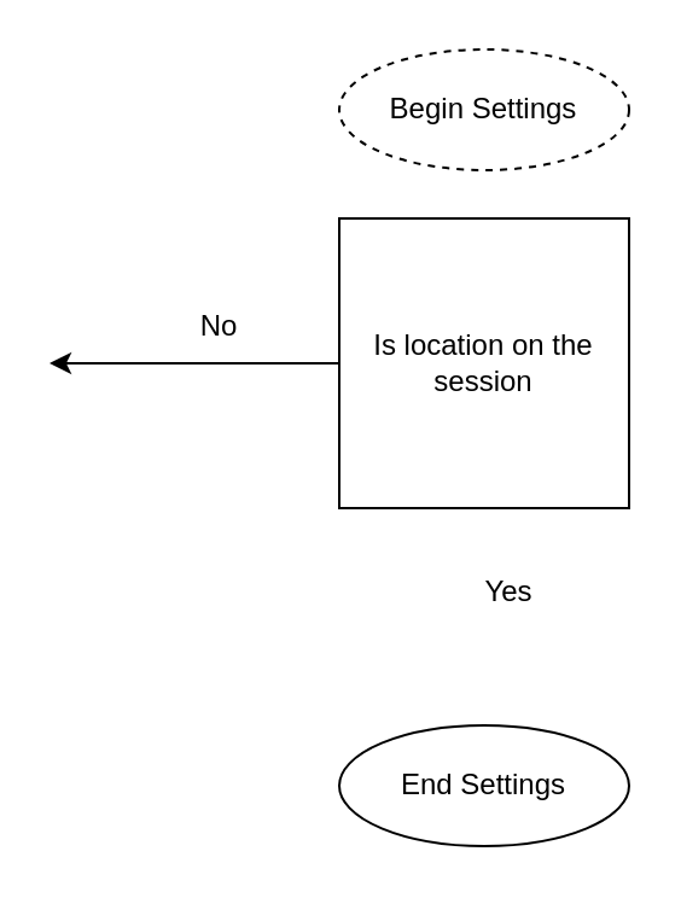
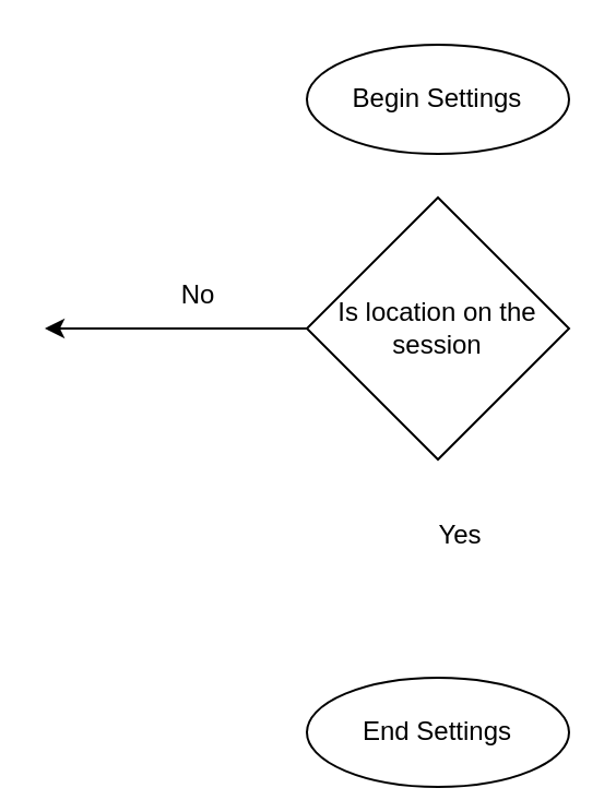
  <mxCell id="0" />
  <mxCell id="1" parent="0" />
- <mxCell id="2" value="Begin Settings" style="ellipse;whiteSpace=wrap;html=1;dashed=1;" vertex="1" parent="1"><mxGeometry x="140" y="20" width="120" height="50" as="geometry" /></mxCell>
- <mxCell id="3" value="End Settings" style="ellipse;whiteSpace=wrap;html=1;" vertex="1" parent="1"><mxGeometry x="140" y="300" width="120" height="50" as="geometry" /></mxCell>
+ <mxCell id="2" value="Begin Settings" style="ellipse;whiteSpace=wrap;html=1;" vertex="1" parent="1"><mxGeometry x="140" y="20" width="120" height="50" as="geometry" /></mxCell>
+ <mxCell id="3" value="End Settings" style="ellipse;whiteSpace=wrap;html=1;" vertex="1" parent="1"><mxGeometry x="140" y="310" width="120" height="50" as="geometry" /></mxCell>
  <mxCell id="4" style="edgeStyle=orthogonalEdgeStyle;rounded=0;orthogonalLoop=1;jettySize=auto;html=1;exitX=0;exitY=0.5;exitDx=0;exitDy=0;" edge="1" parent="1" source="5"><mxGeometry relative="1" as="geometry"><mxPoint x="20" y="150" as="targetPoint" /></mxGeometry></mxCell>
- <mxCell id="5" value="Is location on the session" style="whiteSpace=wrap;html=1;rounded=0;" vertex="1" parent="1"><mxGeometry x="140" y="90" width="120" height="120" as="geometry" /></mxCell>
+ <mxCell id="5" value="Is location on the session" style="rhombus;whiteSpace=wrap;html=1;" vertex="1" parent="1"><mxGeometry x="140" y="90" width="120" height="120" as="geometry" /></mxCell>
  <mxCell id="6" value="Yes" style="text;html=1;align=center;verticalAlign=middle;resizable=0;points=[];autosize=1;strokeColor=none;fillColor=none;" vertex="1" parent="1"><mxGeometry x="190" y="230" width="40" height="30" as="geometry" /></mxCell>
  <mxCell id="7" value="No" style="text;html=1;align=center;verticalAlign=middle;resizable=0;points=[];autosize=1;strokeColor=none;fillColor=none;" vertex="1" parent="1"><mxGeometry x="70" y="120" width="40" height="30" as="geometry" /></mxCell>
